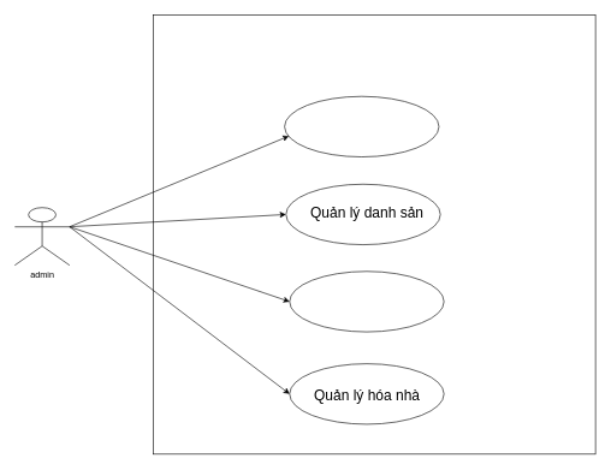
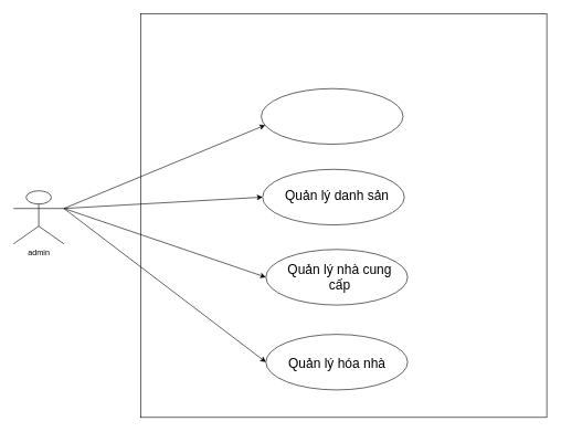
  <mxCell id="0" />
  <mxCell id="1" parent="0" />
  <mxCell id="2" value="admin" style="shape=umlActor;verticalLabelPosition=bottom;verticalAlign=top;html=1;outlineConnect=0;" vertex="1" parent="1"><mxGeometry x="20" y="287" width="76" height="80" as="geometry" /></mxCell>
  <mxCell id="3" value="" style="group" vertex="1" connectable="0" parent="1"><mxGeometry x="212" y="20" width="613" height="609" as="geometry" /></mxCell>
  <mxCell id="4" value="" style="rounded=0;whiteSpace=wrap;html=1;align=center;" vertex="1" parent="3"><mxGeometry width="613" height="609" as="geometry" /></mxCell>
  <mxCell id="5" value="" style="group" vertex="1" connectable="0" parent="3"><mxGeometry x="182" y="112.778" width="214" height="83.907" as="geometry" /></mxCell>
  <mxCell id="6" value="" style="ellipse;whiteSpace=wrap;html=1;" vertex="1" parent="5"><mxGeometry width="214" height="83.907" as="geometry" /></mxCell>
  <mxCell id="7" value="" style="group" vertex="1" connectable="0" parent="3"><mxGeometry x="184" y="234.578" width="214" height="83.907" as="geometry" /></mxCell>
  <mxCell id="8" value="" style="ellipse;whiteSpace=wrap;html=1;" vertex="1" parent="7"><mxGeometry width="214" height="83.907" as="geometry" /></mxCell>
  <mxCell id="9" value="&lt;span style=&quot;font-size: 20px;&quot;&gt;Quản lý danh sản&lt;/span&gt;" style="text;html=1;align=center;verticalAlign=middle;whiteSpace=wrap;rounded=0;" vertex="1" parent="7"><mxGeometry x="17" y="11.729" width="191" height="55.036" as="geometry" /></mxCell>
  <mxCell id="10" value="" style="group" vertex="1" connectable="0" parent="3"><mxGeometry x="189" y="355.476" width="214" height="83.907" as="geometry" /></mxCell>
  <mxCell id="11" value="" style="ellipse;whiteSpace=wrap;html=1;" vertex="1" parent="10"><mxGeometry width="214" height="83.907" as="geometry" /></mxCell>
+ <mxCell id="12" value="&lt;span style=&quot;font-size: 20px;&quot;&gt;Quản lý nhà cung cấp&lt;/span&gt;" style="text;html=1;align=center;verticalAlign=middle;whiteSpace=wrap;rounded=0;" vertex="1" parent="10"><mxGeometry x="15.5" y="14.436" width="191" height="55.036" as="geometry" /></mxCell>
  <mxCell id="13" value="" style="group" vertex="1" connectable="0" parent="3"><mxGeometry x="189" y="483.591" width="214" height="83.907" as="geometry" /></mxCell>
  <mxCell id="14" value="" style="ellipse;whiteSpace=wrap;html=1;" vertex="1" parent="13"><mxGeometry width="214" height="83.907" as="geometry" /></mxCell>
  <mxCell id="15" value="&lt;font style=&quot;font-size: 20px;&quot;&gt;Quản lý hóa nhà&lt;/font&gt;" style="text;html=1;align=center;verticalAlign=middle;whiteSpace=wrap;rounded=0;" vertex="1" parent="13"><mxGeometry x="11.5" y="14.436" width="191" height="55.036" as="geometry" /></mxCell>
  <mxCell id="16" value="" style="endArrow=classic;html=1;rounded=0;exitX=1;exitY=0.333;exitDx=0;exitDy=0;exitPerimeter=0;entryX=0.028;entryY=0.656;entryDx=0;entryDy=0;entryPerimeter=0;" edge="1" parent="1" source="2" target="6"><mxGeometry width="50" height="50" relative="1" as="geometry"><mxPoint x="153" y="299" as="sourcePoint" /><mxPoint x="511" y="214" as="targetPoint" /></mxGeometry></mxCell>
  <mxCell id="17" value="" style="endArrow=classic;html=1;rounded=0;entryX=0;entryY=0.5;entryDx=0;entryDy=0;exitX=1;exitY=0.333;exitDx=0;exitDy=0;exitPerimeter=0;" edge="1" parent="1" source="2" target="8"><mxGeometry width="50" height="50" relative="1" as="geometry"><mxPoint x="109" y="333" as="sourcePoint" /><mxPoint x="574" y="268" as="targetPoint" /></mxGeometry></mxCell>
  <mxCell id="18" value="" style="endArrow=classic;html=1;rounded=0;exitX=1;exitY=0.333;exitDx=0;exitDy=0;exitPerimeter=0;entryX=0;entryY=0.5;entryDx=0;entryDy=0;" edge="1" parent="1" source="2" target="11"><mxGeometry width="50" height="50" relative="1" as="geometry"><mxPoint x="524" y="318" as="sourcePoint" /><mxPoint x="574" y="268" as="targetPoint" /></mxGeometry></mxCell>
  <mxCell id="19" value="" style="endArrow=classic;html=1;rounded=0;entryX=0;entryY=0.5;entryDx=0;entryDy=0;exitX=1;exitY=0.333;exitDx=0;exitDy=0;exitPerimeter=0;" edge="1" parent="1" source="2" target="14"><mxGeometry width="50" height="50" relative="1" as="geometry"><mxPoint x="113" y="323" as="sourcePoint" /><mxPoint x="574" y="268" as="targetPoint" /></mxGeometry></mxCell>
